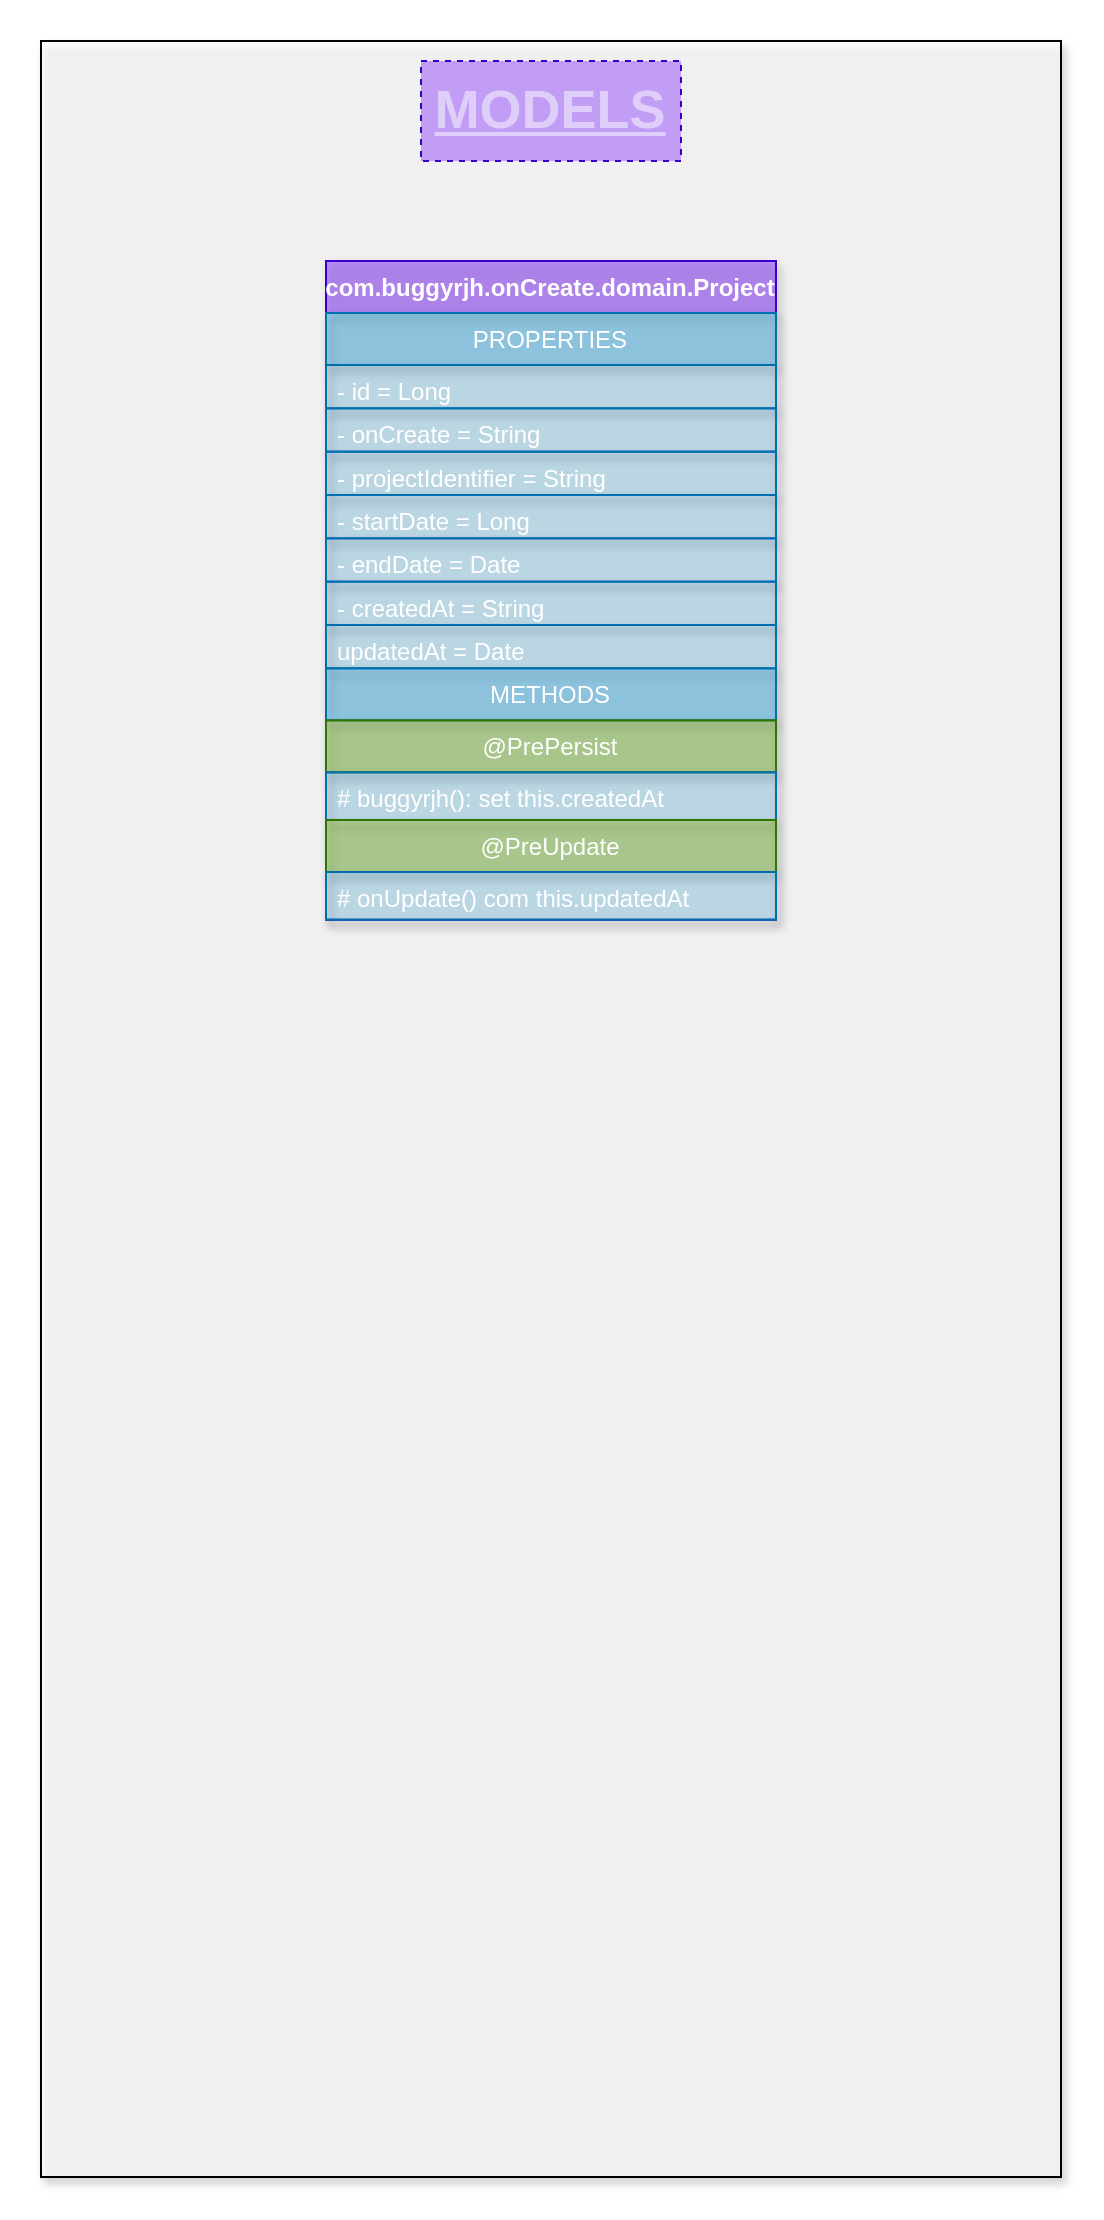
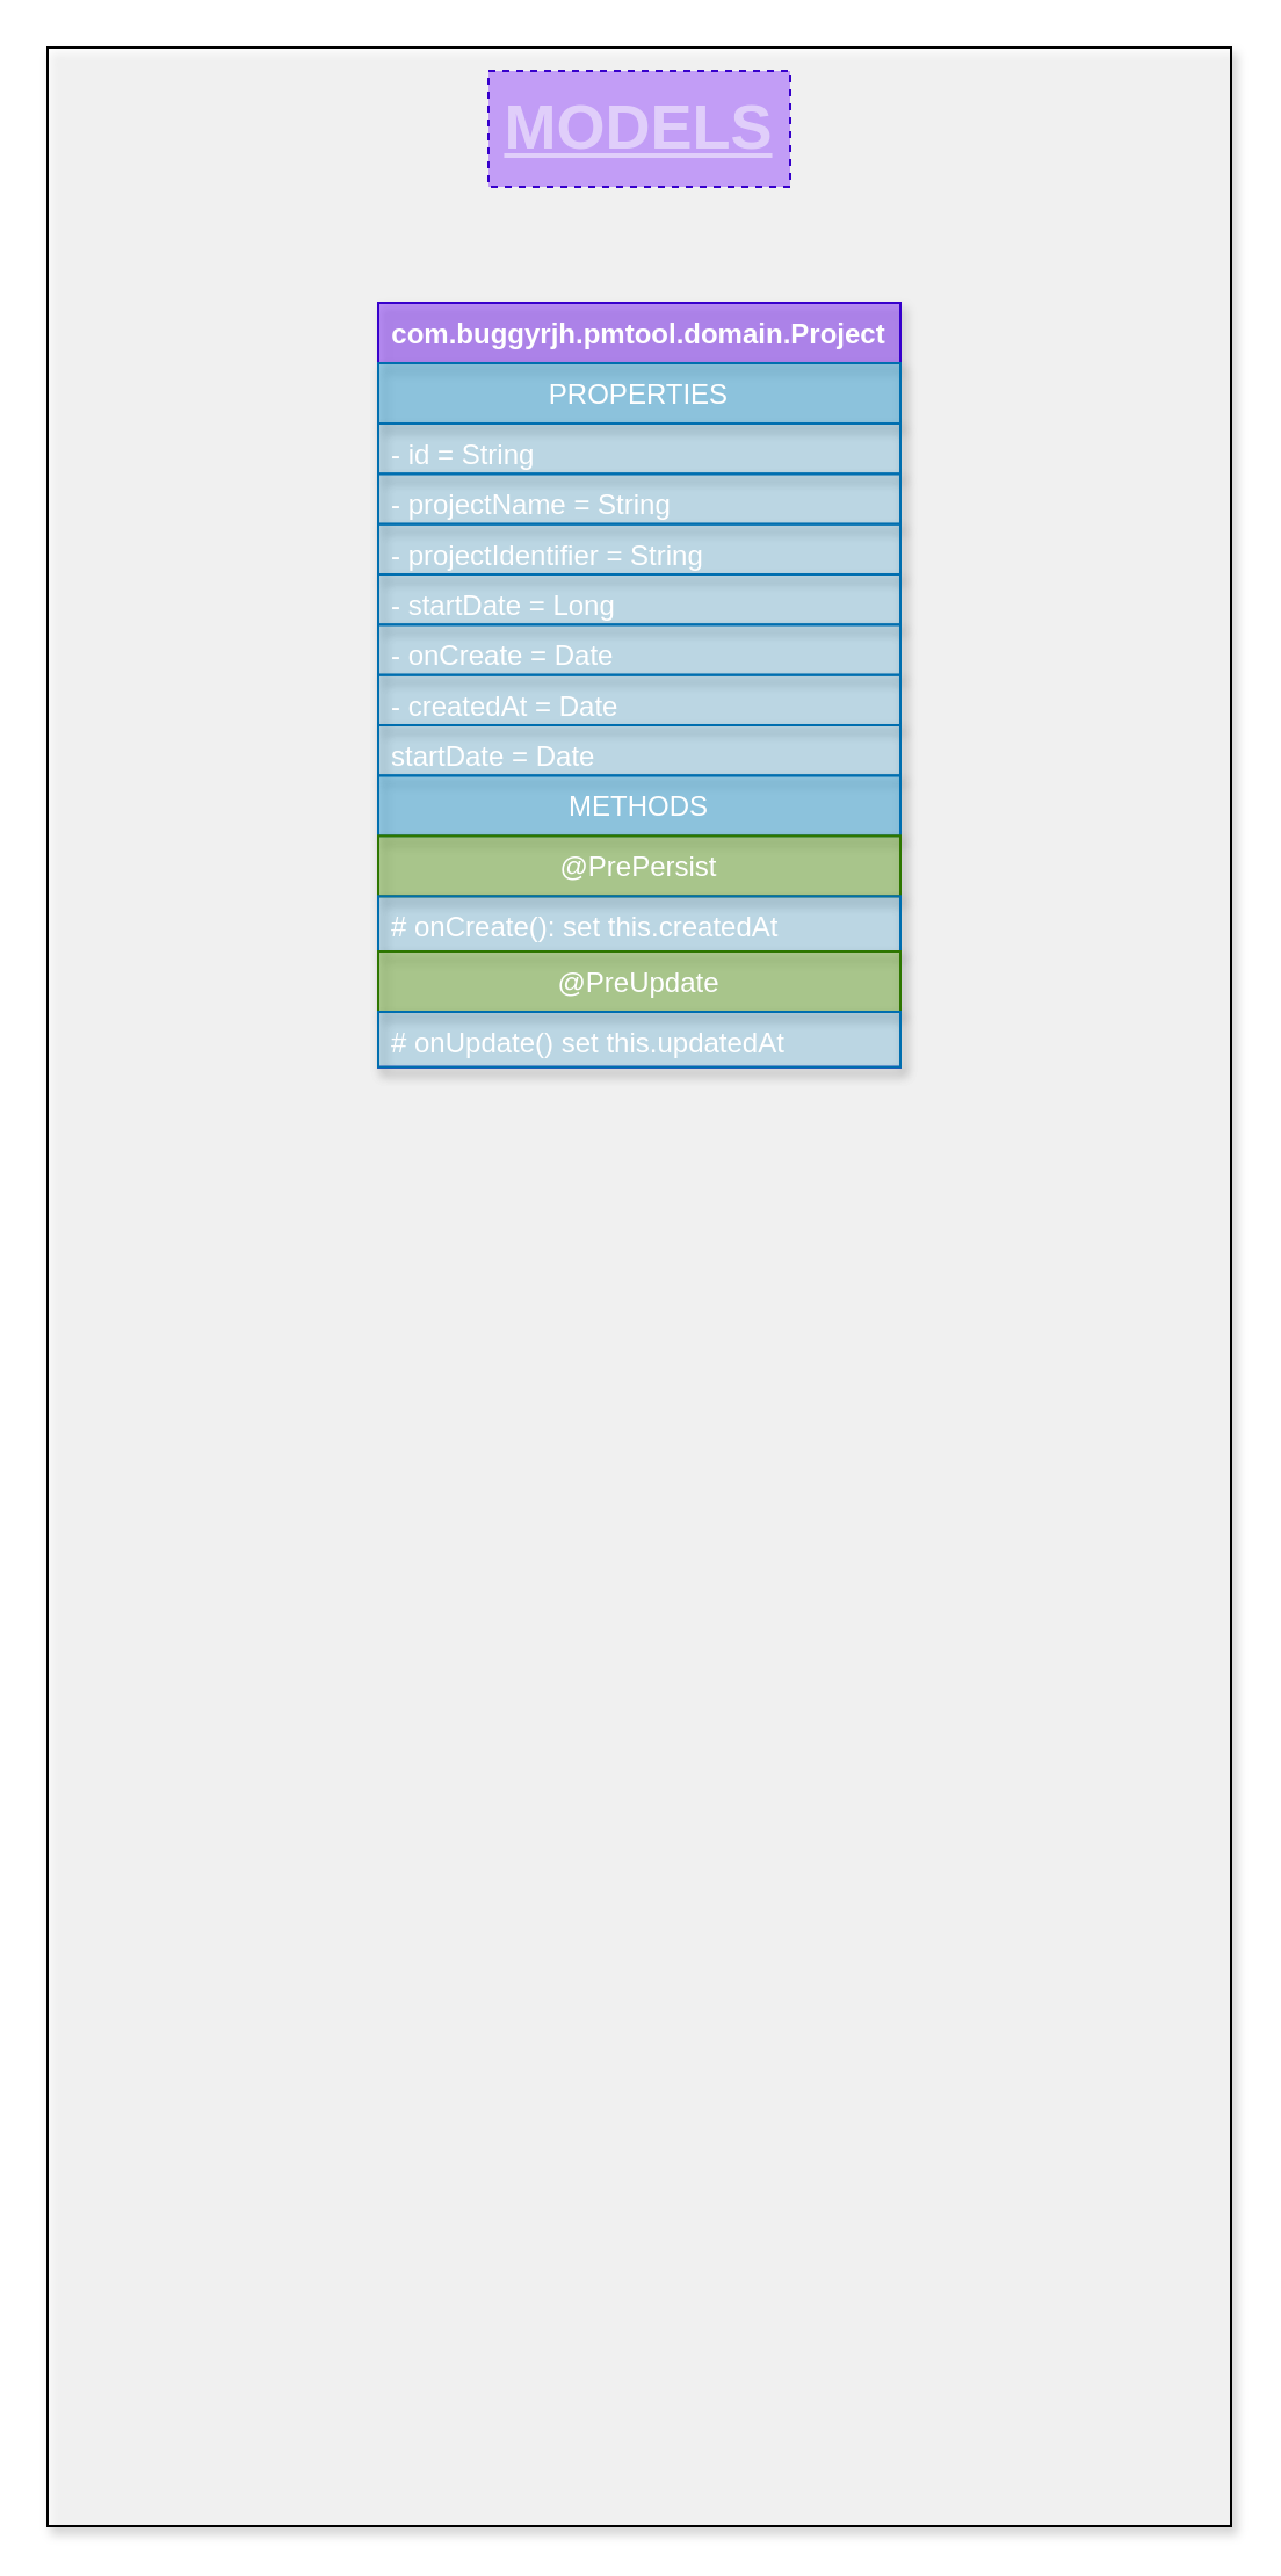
  <mxCell id="0" />
  <mxCell id="1" parent="0" />
  <mxCell id="2" value="" style="rounded=0;whiteSpace=wrap;html=1;shadow=1;align=center;fillOpacity=60;" parent="1" vertex="1"><mxGeometry x="20" y="20" width="510" height="1068" as="geometry" /></mxCell>
  <mxCell id="3" value="" style="group" parent="1" vertex="1" connectable="0"><mxGeometry x="162.5" y="130" width="225" height="130" as="geometry" /></mxCell>
- <mxCell id="4" value="com.buggyrjh.onCreate.domain.Project" style="swimlane;fontStyle=1;align=center;verticalAlign=top;childLayout=stackLayout;horizontal=1;startSize=26;horizontalStack=0;resizeParent=1;resizeParentMax=0;resizeLast=0;collapsible=1;marginBottom=0;shadow=1;strokeOpacity=100;fillColor=#6a00ff;strokeColor=#3700CC;fontColor=#ffffff;fillOpacity=40;" parent="3" vertex="1"><mxGeometry width="225.0" height="329.333" as="geometry" /></mxCell>
+ <mxCell id="4" value="com.buggyrjh.pmtool.domain.Project" style="swimlane;fontStyle=1;align=center;verticalAlign=top;childLayout=stackLayout;horizontal=1;startSize=26;horizontalStack=0;resizeParent=1;resizeParentMax=0;resizeLast=0;collapsible=1;marginBottom=0;shadow=1;strokeOpacity=100;fillColor=#6a00ff;strokeColor=#3700CC;fontColor=#ffffff;fillOpacity=40;" parent="3" vertex="1"><mxGeometry width="225.0" height="329.333" as="geometry" /></mxCell>
  <mxCell id="5" value="PROPERTIES" style="text;align=center;verticalAlign=top;spacingLeft=4;spacingRight=4;overflow=hidden;rotatable=0;points=[[0,0.5],[1,0.5]];portConstraint=eastwest;shadow=1;strokeOpacity=100;fillColor=#1ba1e2;strokeColor=#006EAF;fontColor=#ffffff;fillOpacity=40;" parent="4" vertex="1"><mxGeometry y="26" width="225.0" height="26" as="geometry" /></mxCell>
- <mxCell id="6" value="- id = Long" style="text;align=left;verticalAlign=top;spacingLeft=4;spacingRight=4;overflow=hidden;rotatable=0;points=[[0,0.5],[1,0.5]];portConstraint=eastwest;shadow=1;strokeOpacity=100;fillColor=#1ba1e2;strokeColor=#006EAF;fontColor=#ffffff;fillOpacity=20;" parent="4" vertex="1"><mxGeometry y="52" width="225.0" height="21.667" as="geometry" /></mxCell>
- <mxCell id="7" value="- onCreate = String" style="text;align=left;verticalAlign=top;spacingLeft=4;spacingRight=4;overflow=hidden;rotatable=0;points=[[0,0.5],[1,0.5]];portConstraint=eastwest;shadow=1;strokeOpacity=100;fillColor=#1ba1e2;strokeColor=#006EAF;fontColor=#ffffff;fillOpacity=20;" parent="4" vertex="1"><mxGeometry y="73.667" width="225.0" height="21.667" as="geometry" /></mxCell>
+ <mxCell id="6" value="- id = String" style="text;align=left;verticalAlign=top;spacingLeft=4;spacingRight=4;overflow=hidden;rotatable=0;points=[[0,0.5],[1,0.5]];portConstraint=eastwest;shadow=1;strokeOpacity=100;fillColor=#1ba1e2;strokeColor=#006EAF;fontColor=#ffffff;fillOpacity=20;" parent="4" vertex="1"><mxGeometry y="52" width="225.0" height="21.667" as="geometry" /></mxCell>
+ <mxCell id="7" value="- projectName = String" style="text;align=left;verticalAlign=top;spacingLeft=4;spacingRight=4;overflow=hidden;rotatable=0;points=[[0,0.5],[1,0.5]];portConstraint=eastwest;shadow=1;strokeOpacity=100;fillColor=#1ba1e2;strokeColor=#006EAF;fontColor=#ffffff;fillOpacity=20;" parent="4" vertex="1"><mxGeometry y="73.667" width="225.0" height="21.667" as="geometry" /></mxCell>
  <mxCell id="8" value="- projectIdentifier = String" style="text;align=left;verticalAlign=top;spacingLeft=4;spacingRight=4;overflow=hidden;rotatable=0;points=[[0,0.5],[1,0.5]];portConstraint=eastwest;shadow=1;strokeOpacity=100;fillColor=#1ba1e2;strokeColor=#006EAF;fontColor=#ffffff;fillOpacity=20;" parent="4" vertex="1"><mxGeometry y="95.333" width="225.0" height="21.667" as="geometry" /></mxCell>
  <mxCell id="9" value="- startDate = Long" style="text;align=left;verticalAlign=top;spacingLeft=4;spacingRight=4;overflow=hidden;rotatable=0;points=[[0,0.5],[1,0.5]];portConstraint=eastwest;shadow=1;strokeOpacity=100;fillColor=#1ba1e2;strokeColor=#006EAF;fontColor=#ffffff;fillOpacity=20;" parent="4" vertex="1"><mxGeometry y="117.0" width="225.0" height="21.667" as="geometry" /></mxCell>
- <mxCell id="10" value="- endDate = Date&#10;" style="text;align=left;verticalAlign=top;spacingLeft=4;spacingRight=4;overflow=hidden;rotatable=0;points=[[0,0.5],[1,0.5]];portConstraint=eastwest;shadow=1;strokeOpacity=100;fillColor=#1ba1e2;strokeColor=#006EAF;fontColor=#ffffff;fillOpacity=20;" parent="4" vertex="1"><mxGeometry y="138.667" width="225.0" height="21.667" as="geometry" /></mxCell>
- <mxCell id="11" value="- createdAt = String" style="text;align=left;verticalAlign=top;spacingLeft=4;spacingRight=4;overflow=hidden;rotatable=0;points=[[0,0.5],[1,0.5]];portConstraint=eastwest;shadow=1;strokeOpacity=100;fillColor=#1ba1e2;strokeColor=#006EAF;fontColor=#ffffff;fillOpacity=20;" parent="4" vertex="1"><mxGeometry y="160.333" width="225.0" height="21.667" as="geometry" /></mxCell>
- <mxCell id="12" value="updatedAt = Date" style="text;align=left;verticalAlign=top;spacingLeft=4;spacingRight=4;overflow=hidden;rotatable=0;points=[[0,0.5],[1,0.5]];portConstraint=eastwest;shadow=1;strokeOpacity=100;fillColor=#1ba1e2;strokeColor=#006EAF;fontColor=#ffffff;fillOpacity=20;" parent="4" vertex="1"><mxGeometry y="182.0" width="225.0" height="21.667" as="geometry" /></mxCell>
+ <mxCell id="10" value="- onCreate = Date&#10;" style="text;align=left;verticalAlign=top;spacingLeft=4;spacingRight=4;overflow=hidden;rotatable=0;points=[[0,0.5],[1,0.5]];portConstraint=eastwest;shadow=1;strokeOpacity=100;fillColor=#1ba1e2;strokeColor=#006EAF;fontColor=#ffffff;fillOpacity=20;" parent="4" vertex="1"><mxGeometry y="138.667" width="225.0" height="21.667" as="geometry" /></mxCell>
+ <mxCell id="11" value="- createdAt = Date" style="text;align=left;verticalAlign=top;spacingLeft=4;spacingRight=4;overflow=hidden;rotatable=0;points=[[0,0.5],[1,0.5]];portConstraint=eastwest;shadow=1;strokeOpacity=100;fillColor=#1ba1e2;strokeColor=#006EAF;fontColor=#ffffff;fillOpacity=20;" parent="4" vertex="1"><mxGeometry y="160.333" width="225.0" height="21.667" as="geometry" /></mxCell>
+ <mxCell id="12" value="startDate = Date" style="text;align=left;verticalAlign=top;spacingLeft=4;spacingRight=4;overflow=hidden;rotatable=0;points=[[0,0.5],[1,0.5]];portConstraint=eastwest;shadow=1;strokeOpacity=100;fillColor=#1ba1e2;strokeColor=#006EAF;fontColor=#ffffff;fillOpacity=20;" parent="4" vertex="1"><mxGeometry y="182.0" width="225.0" height="21.667" as="geometry" /></mxCell>
  <mxCell id="13" value="METHODS" style="text;align=center;verticalAlign=top;spacingLeft=4;spacingRight=4;overflow=hidden;rotatable=0;points=[[0,0.5],[1,0.5]];portConstraint=eastwest;shadow=1;strokeOpacity=100;fillColor=#1ba1e2;strokeColor=#006EAF;fontColor=#ffffff;fillOpacity=40;" parent="4" vertex="1"><mxGeometry y="203.667" width="225.0" height="26" as="geometry" /></mxCell>
  <mxCell id="14" value="@PrePersist" style="text;align=center;verticalAlign=top;spacingLeft=4;spacingRight=4;overflow=hidden;rotatable=0;points=[[0,0.5],[1,0.5]];portConstraint=eastwest;shadow=1;strokeOpacity=100;fillColor=#60a917;strokeColor=#2D7600;fontColor=#ffffff;fillOpacity=40;" parent="4" vertex="1"><mxGeometry y="229.667" width="225.0" height="26" as="geometry" /></mxCell>
- <mxCell id="15" value="# buggyrjh(): set this.createdAt&#10;" style="text;align=left;verticalAlign=top;spacingLeft=4;spacingRight=4;overflow=hidden;rotatable=0;points=[[0,0.5],[1,0.5]];portConstraint=eastwest;shadow=1;strokeOpacity=100;fillColor=#1ba1e2;strokeColor=#006EAF;fontColor=#ffffff;fillOpacity=20;" parent="4" vertex="1"><mxGeometry y="255.667" width="225.0" height="23.833" as="geometry" /></mxCell>
+ <mxCell id="15" value="# onCreate(): set this.createdAt&#10;" style="text;align=left;verticalAlign=top;spacingLeft=4;spacingRight=4;overflow=hidden;rotatable=0;points=[[0,0.5],[1,0.5]];portConstraint=eastwest;shadow=1;strokeOpacity=100;fillColor=#1ba1e2;strokeColor=#006EAF;fontColor=#ffffff;fillOpacity=20;" parent="4" vertex="1"><mxGeometry y="255.667" width="225.0" height="23.833" as="geometry" /></mxCell>
  <mxCell id="16" value="@PreUpdate" style="text;align=center;verticalAlign=top;spacingLeft=4;spacingRight=4;overflow=hidden;rotatable=0;points=[[0,0.5],[1,0.5]];portConstraint=eastwest;shadow=1;strokeOpacity=100;fillColor=#60a917;strokeColor=#2D7600;fontColor=#ffffff;fillOpacity=40;" parent="4" vertex="1"><mxGeometry y="279.5" width="225.0" height="26" as="geometry" /></mxCell>
- <mxCell id="17" value="# onUpdate() com this.updatedAt" style="text;align=left;verticalAlign=top;spacingLeft=4;spacingRight=4;overflow=hidden;rotatable=0;points=[[0,0.5],[1,0.5]];portConstraint=eastwest;shadow=1;strokeOpacity=100;fillColor=#1ba1e2;strokeColor=#006EAF;fontColor=#ffffff;fillOpacity=20;" parent="4" vertex="1"><mxGeometry y="305.5" width="225.0" height="23.833" as="geometry" /></mxCell>
+ <mxCell id="17" value="# onUpdate() set this.updatedAt" style="text;align=left;verticalAlign=top;spacingLeft=4;spacingRight=4;overflow=hidden;rotatable=0;points=[[0,0.5],[1,0.5]];portConstraint=eastwest;shadow=1;strokeOpacity=100;fillColor=#1ba1e2;strokeColor=#006EAF;fontColor=#ffffff;fillOpacity=20;" parent="4" vertex="1"><mxGeometry y="305.5" width="225.0" height="23.833" as="geometry" /></mxCell>
  <mxCell id="18" value="&lt;span style=&quot;font-size: 27px&quot;&gt;&lt;b&gt;&lt;u&gt;MODELS&lt;br&gt;&lt;/u&gt;&lt;/b&gt;&lt;/span&gt;" style="whiteSpace=wrap;html=1;shadow=0;fontSize=10;align=center;fillColor=#6a00ff;strokeColor=#3700CC;fontColor=#ffffff;strokeOpacity=100;fillOpacity=35;textOpacity=50;dashed=1;" parent="1" vertex="1"><mxGeometry x="210" y="30" width="130" height="50" as="geometry" /></mxCell>
